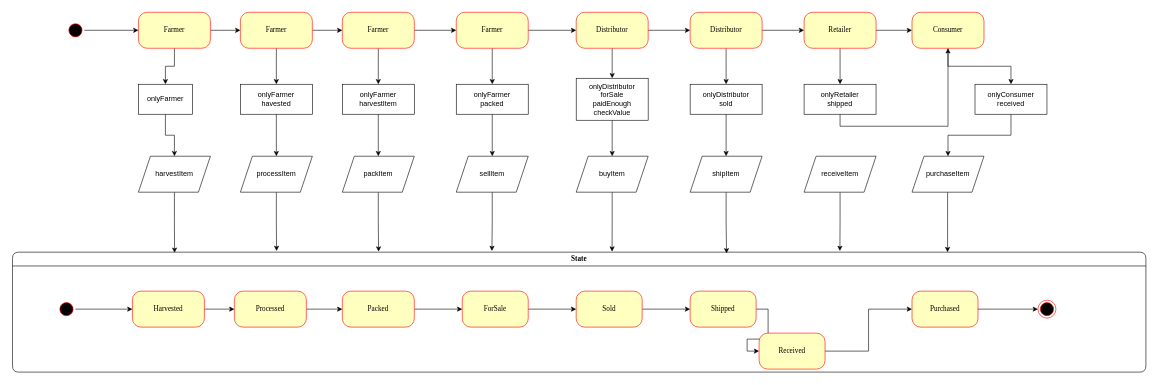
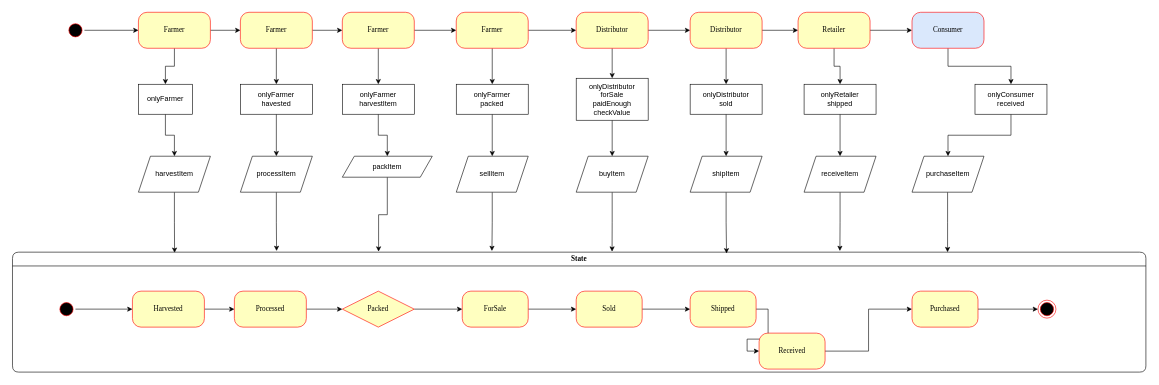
  <mxCell id="0" />
  <mxCell id="1" parent="0" />
  <mxCell id="2" style="edgeStyle=orthogonalEdgeStyle;rounded=0;orthogonalLoop=1;jettySize=auto;html=1;entryX=0;entryY=0.5;entryDx=0;entryDy=0;" edge="1" parent="1" source="3" target="6"><mxGeometry relative="1" as="geometry" /></mxCell>
  <mxCell id="3" value="" style="ellipse;html=1;shape=startState;fillColor=#000000;strokeColor=#ff0000;rounded=1;shadow=0;comic=0;labelBackgroundColor=none;fontFamily=Verdana;fontSize=12;fontColor=#000000;align=center;direction=south;" parent="1" vertex="1"><mxGeometry x="110" y="35" width="30" height="30" as="geometry" /></mxCell>
  <mxCell id="4" style="edgeStyle=orthogonalEdgeStyle;rounded=0;orthogonalLoop=1;jettySize=auto;html=1;entryX=0.5;entryY=0;entryDx=0;entryDy=0;" edge="1" parent="1" source="6" target="48"><mxGeometry relative="1" as="geometry" /></mxCell>
  <mxCell id="5" style="edgeStyle=orthogonalEdgeStyle;rounded=0;orthogonalLoop=1;jettySize=auto;html=1;exitX=1;exitY=0.5;exitDx=0;exitDy=0;entryX=0;entryY=0.5;entryDx=0;entryDy=0;" edge="1" parent="1" source="6" target="29"><mxGeometry relative="1" as="geometry" /></mxCell>
  <mxCell id="6" value="Farmer" style="rounded=1;whiteSpace=wrap;html=1;arcSize=24;fillColor=#ffffc0;strokeColor=#ff0000;shadow=0;comic=0;labelBackgroundColor=none;fontFamily=Verdana;fontSize=12;fontColor=#000000;align=center;" parent="1" vertex="1"><mxGeometry x="230" y="20" width="120" height="60" as="geometry" /></mxCell>
  <mxCell id="7" value="State" style="swimlane;whiteSpace=wrap;html=1;rounded=1;shadow=0;comic=0;labelBackgroundColor=none;strokeWidth=1;fontFamily=Verdana;fontSize=12;align=center;" parent="1" vertex="1"><mxGeometry x="20" y="420" width="1890" height="200" as="geometry" /></mxCell>
  <mxCell id="8" style="edgeStyle=orthogonalEdgeStyle;rounded=0;orthogonalLoop=1;jettySize=auto;html=1;exitX=1;exitY=0.5;exitDx=0;exitDy=0;" edge="1" parent="7" source="9" target="14"><mxGeometry relative="1" as="geometry" /></mxCell>
  <mxCell id="9" value="Harvested&lt;span style=&quot;white-space: pre&quot;&gt;&lt;/span&gt;" style="rounded=1;whiteSpace=wrap;html=1;arcSize=24;fillColor=#ffffc0;strokeColor=#ff0000;shadow=0;comic=0;labelBackgroundColor=none;fontFamily=Verdana;fontSize=12;fontColor=#000000;align=center;" parent="7" vertex="1"><mxGeometry x="200" y="65" width="120" height="60" as="geometry" /></mxCell>
  <mxCell id="10" value="" style="ellipse;html=1;shape=endState;fillColor=#000000;strokeColor=#ff0000;rounded=1;shadow=0;comic=0;labelBackgroundColor=none;fontFamily=Verdana;fontSize=12;fontColor=#000000;align=center;" parent="7" vertex="1"><mxGeometry x="1710" y="80" width="30" height="30" as="geometry" /></mxCell>
  <mxCell id="11" style="edgeStyle=orthogonalEdgeStyle;rounded=0;orthogonalLoop=1;jettySize=auto;html=1;entryX=0;entryY=0.5;entryDx=0;entryDy=0;" edge="1" parent="7" source="12" target="9"><mxGeometry relative="1" as="geometry" /></mxCell>
  <mxCell id="12" value="" style="ellipse;html=1;shape=startState;fillColor=#000000;strokeColor=#ff0000;rounded=1;shadow=0;comic=0;labelBackgroundColor=none;fontFamily=Verdana;fontSize=12;fontColor=#000000;align=center;direction=south;" parent="7" vertex="1"><mxGeometry x="75" y="80" width="30" height="30" as="geometry" /></mxCell>
  <mxCell id="13" style="edgeStyle=orthogonalEdgeStyle;rounded=0;orthogonalLoop=1;jettySize=auto;html=1;exitX=1;exitY=0.5;exitDx=0;exitDy=0;entryX=0;entryY=0.5;entryDx=0;entryDy=0;" edge="1" parent="7" source="14" target="16"><mxGeometry relative="1" as="geometry" /></mxCell>
  <mxCell id="14" value="Processed" style="rounded=1;whiteSpace=wrap;html=1;arcSize=24;fillColor=#ffffc0;strokeColor=#ff0000;shadow=0;comic=0;labelBackgroundColor=none;fontFamily=Verdana;fontSize=12;fontColor=#000000;align=center;" parent="7" vertex="1"><mxGeometry x="370" y="65" width="120" height="60" as="geometry" /></mxCell>
  <mxCell id="15" style="edgeStyle=orthogonalEdgeStyle;rounded=0;orthogonalLoop=1;jettySize=auto;html=1;exitX=1;exitY=0.5;exitDx=0;exitDy=0;" edge="1" parent="7" source="16" target="18"><mxGeometry relative="1" as="geometry" /></mxCell>
- <mxCell id="16" value="Packed" style="rounded=1;whiteSpace=wrap;html=1;arcSize=24;fillColor=#ffffc0;strokeColor=#ff0000;shadow=0;comic=0;labelBackgroundColor=none;fontFamily=Verdana;fontSize=12;fontColor=#000000;align=center;" parent="7" vertex="1"><mxGeometry x="550" y="65" width="120" height="60" as="geometry" /></mxCell>
+ <mxCell id="16" value="Packed" style="rhombus;whiteSpace=wrap;html=1;arcSize=24;fillColor=#ffffc0;strokeColor=#ff0000;shadow=0;comic=0;labelBackgroundColor=none;fontFamily=Verdana;fontSize=12;fontColor=#000000;align=center;" parent="7" vertex="1"><mxGeometry x="550" y="65" width="120" height="60" as="geometry" /></mxCell>
  <mxCell id="17" style="edgeStyle=orthogonalEdgeStyle;rounded=0;orthogonalLoop=1;jettySize=auto;html=1;exitX=1;exitY=0.5;exitDx=0;exitDy=0;" edge="1" parent="7" source="18" target="20"><mxGeometry relative="1" as="geometry" /></mxCell>
  <mxCell id="18" value="ForSale" style="rounded=1;whiteSpace=wrap;html=1;arcSize=24;fillColor=#ffffc0;strokeColor=#ff0000;shadow=0;comic=0;labelBackgroundColor=none;fontFamily=Verdana;fontSize=12;fontColor=#000000;align=center;" vertex="1" parent="7"><mxGeometry x="750" y="65" width="110" height="60" as="geometry" /></mxCell>
  <mxCell id="19" style="edgeStyle=orthogonalEdgeStyle;rounded=0;orthogonalLoop=1;jettySize=auto;html=1;exitX=1;exitY=0.5;exitDx=0;exitDy=0;" edge="1" parent="7" source="20" target="22"><mxGeometry relative="1" as="geometry" /></mxCell>
  <mxCell id="20" value="Sold" style="rounded=1;whiteSpace=wrap;html=1;arcSize=24;fillColor=#ffffc0;strokeColor=#ff0000;shadow=0;comic=0;labelBackgroundColor=none;fontFamily=Verdana;fontSize=12;fontColor=#000000;align=center;" vertex="1" parent="7"><mxGeometry x="940" y="65" width="110" height="60" as="geometry" /></mxCell>
  <mxCell id="21" style="edgeStyle=orthogonalEdgeStyle;rounded=0;orthogonalLoop=1;jettySize=auto;html=1;exitX=1;exitY=0.5;exitDx=0;exitDy=0;entryX=0;entryY=0.5;entryDx=0;entryDy=0;" edge="1" parent="7" source="22" target="24"><mxGeometry relative="1" as="geometry" /></mxCell>
  <mxCell id="22" value="Shipped" style="rounded=1;whiteSpace=wrap;html=1;arcSize=24;fillColor=#ffffc0;strokeColor=#ff0000;shadow=0;comic=0;labelBackgroundColor=none;fontFamily=Verdana;fontSize=12;fontColor=#000000;align=center;" vertex="1" parent="7"><mxGeometry x="1130" y="65" width="110" height="60" as="geometry" /></mxCell>
  <mxCell id="23" style="edgeStyle=orthogonalEdgeStyle;rounded=0;orthogonalLoop=1;jettySize=auto;html=1;exitX=1;exitY=0.5;exitDx=0;exitDy=0;entryX=0;entryY=0.5;entryDx=0;entryDy=0;" edge="1" parent="7" source="24" target="26"><mxGeometry relative="1" as="geometry" /></mxCell>
  <mxCell id="24" value="Received" style="rounded=1;whiteSpace=wrap;html=1;arcSize=24;fillColor=#ffffc0;strokeColor=#ff0000;shadow=0;comic=0;labelBackgroundColor=none;fontFamily=Verdana;fontSize=12;fontColor=#000000;align=center;" vertex="1" parent="7"><mxGeometry x="1245" y="135" width="110" height="60" as="geometry" /></mxCell>
  <mxCell id="25" style="edgeStyle=orthogonalEdgeStyle;rounded=0;orthogonalLoop=1;jettySize=auto;html=1;exitX=1;exitY=0.5;exitDx=0;exitDy=0;entryX=0;entryY=0.5;entryDx=0;entryDy=0;" edge="1" parent="7" source="26" target="10"><mxGeometry relative="1" as="geometry" /></mxCell>
  <mxCell id="26" value="Purchased" style="rounded=1;whiteSpace=wrap;html=1;arcSize=24;fillColor=#ffffc0;strokeColor=#ff0000;shadow=0;comic=0;labelBackgroundColor=none;fontFamily=Verdana;fontSize=12;fontColor=#000000;align=center;" vertex="1" parent="7"><mxGeometry x="1500" y="65" width="110" height="60" as="geometry" /></mxCell>
  <mxCell id="27" style="edgeStyle=orthogonalEdgeStyle;rounded=0;orthogonalLoop=1;jettySize=auto;html=1;entryX=0.5;entryY=0;entryDx=0;entryDy=0;" edge="1" parent="1" source="29" target="52"><mxGeometry relative="1" as="geometry" /></mxCell>
  <mxCell id="28" style="edgeStyle=orthogonalEdgeStyle;rounded=0;orthogonalLoop=1;jettySize=auto;html=1;exitX=1;exitY=0.5;exitDx=0;exitDy=0;entryX=0;entryY=0.5;entryDx=0;entryDy=0;" edge="1" parent="1" source="29" target="32"><mxGeometry relative="1" as="geometry" /></mxCell>
  <mxCell id="29" value="Farmer" style="rounded=1;whiteSpace=wrap;html=1;arcSize=24;fillColor=#ffffc0;strokeColor=#ff0000;shadow=0;comic=0;labelBackgroundColor=none;fontFamily=Verdana;fontSize=12;fontColor=#000000;align=center;" vertex="1" parent="1"><mxGeometry x="400" y="20" width="120" height="60" as="geometry" /></mxCell>
  <mxCell id="30" style="edgeStyle=orthogonalEdgeStyle;rounded=0;orthogonalLoop=1;jettySize=auto;html=1;entryX=0.5;entryY=0;entryDx=0;entryDy=0;" edge="1" parent="1" source="32" target="56"><mxGeometry relative="1" as="geometry" /></mxCell>
  <mxCell id="31" style="edgeStyle=orthogonalEdgeStyle;rounded=0;orthogonalLoop=1;jettySize=auto;html=1;" edge="1" parent="1" source="32" target="35"><mxGeometry relative="1" as="geometry" /></mxCell>
  <mxCell id="32" value="Farmer" style="rounded=1;whiteSpace=wrap;html=1;arcSize=24;fillColor=#ffffc0;strokeColor=#ff0000;shadow=0;comic=0;labelBackgroundColor=none;fontFamily=Verdana;fontSize=12;fontColor=#000000;align=center;" vertex="1" parent="1"><mxGeometry x="570" y="20" width="120" height="60" as="geometry" /></mxCell>
  <mxCell id="33" style="edgeStyle=orthogonalEdgeStyle;rounded=0;orthogonalLoop=1;jettySize=auto;html=1;entryX=0.5;entryY=0;entryDx=0;entryDy=0;" edge="1" parent="1" source="35" target="60"><mxGeometry relative="1" as="geometry" /></mxCell>
  <mxCell id="34" style="edgeStyle=orthogonalEdgeStyle;rounded=0;orthogonalLoop=1;jettySize=auto;html=1;entryX=0;entryY=0.5;entryDx=0;entryDy=0;" edge="1" parent="1" source="35" target="38"><mxGeometry relative="1" as="geometry" /></mxCell>
  <mxCell id="35" value="Farmer" style="rounded=1;whiteSpace=wrap;html=1;arcSize=24;fillColor=#ffffc0;strokeColor=#ff0000;shadow=0;comic=0;labelBackgroundColor=none;fontFamily=Verdana;fontSize=12;fontColor=#000000;align=center;" vertex="1" parent="1"><mxGeometry x="760" y="20" width="120" height="60" as="geometry" /></mxCell>
  <mxCell id="36" style="edgeStyle=orthogonalEdgeStyle;rounded=0;orthogonalLoop=1;jettySize=auto;html=1;exitX=0.5;exitY=1;exitDx=0;exitDy=0;entryX=0.5;entryY=0;entryDx=0;entryDy=0;" edge="1" parent="1" source="38" target="64"><mxGeometry relative="1" as="geometry" /></mxCell>
  <mxCell id="37" style="edgeStyle=orthogonalEdgeStyle;rounded=0;orthogonalLoop=1;jettySize=auto;html=1;" edge="1" parent="1" source="38" target="41"><mxGeometry relative="1" as="geometry" /></mxCell>
  <mxCell id="38" value="Distributor" style="rounded=1;whiteSpace=wrap;html=1;arcSize=24;fillColor=#ffffc0;strokeColor=#ff0000;shadow=0;comic=0;labelBackgroundColor=none;fontFamily=Verdana;fontSize=12;fontColor=#000000;align=center;" vertex="1" parent="1"><mxGeometry x="960" y="20" width="120" height="60" as="geometry" /></mxCell>
  <mxCell id="39" style="edgeStyle=orthogonalEdgeStyle;rounded=0;orthogonalLoop=1;jettySize=auto;html=1;exitX=0.5;exitY=1;exitDx=0;exitDy=0;entryX=0.5;entryY=0;entryDx=0;entryDy=0;" edge="1" parent="1" source="41" target="68"><mxGeometry relative="1" as="geometry" /></mxCell>
  <mxCell id="40" style="edgeStyle=orthogonalEdgeStyle;rounded=0;orthogonalLoop=1;jettySize=auto;html=1;exitX=1;exitY=0.5;exitDx=0;exitDy=0;" edge="1" parent="1" source="41" target="44"><mxGeometry relative="1" as="geometry" /></mxCell>
  <mxCell id="41" value="Distributor" style="rounded=1;whiteSpace=wrap;html=1;arcSize=24;fillColor=#ffffc0;strokeColor=#ff0000;shadow=0;comic=0;labelBackgroundColor=none;fontFamily=Verdana;fontSize=12;fontColor=#000000;align=center;" vertex="1" parent="1"><mxGeometry x="1150" y="20" width="120" height="60" as="geometry" /></mxCell>
  <mxCell id="42" style="edgeStyle=orthogonalEdgeStyle;rounded=0;orthogonalLoop=1;jettySize=auto;html=1;exitX=0.5;exitY=1;exitDx=0;exitDy=0;entryX=0.5;entryY=0;entryDx=0;entryDy=0;" edge="1" parent="1" source="44" target="76"><mxGeometry relative="1" as="geometry" /></mxCell>
  <mxCell id="43" style="edgeStyle=orthogonalEdgeStyle;rounded=0;orthogonalLoop=1;jettySize=auto;html=1;" edge="1" parent="1" source="44" target="46"><mxGeometry relative="1" as="geometry" /></mxCell>
- <mxCell id="44" value="Retailer" style="rounded=1;whiteSpace=wrap;html=1;arcSize=24;fillColor=#ffffc0;strokeColor=#ff0000;shadow=0;comic=0;labelBackgroundColor=none;fontFamily=Verdana;fontSize=12;fontColor=#000000;align=center;" vertex="1" parent="1"><mxGeometry x="1340" y="20" width="120" height="60" as="geometry" /></mxCell>
+ <mxCell id="44" value="Retailer" style="rounded=1;whiteSpace=wrap;html=1;arcSize=24;fillColor=#ffffc0;strokeColor=#ff0000;shadow=0;comic=0;labelBackgroundColor=none;fontFamily=Verdana;fontSize=12;fontColor=#000000;align=center;" vertex="1" parent="1"><mxGeometry x="1330" y="20" width="120" height="60" as="geometry" /></mxCell>
  <mxCell id="45" style="edgeStyle=orthogonalEdgeStyle;rounded=0;orthogonalLoop=1;jettySize=auto;html=1;exitX=0.5;exitY=1;exitDx=0;exitDy=0;entryX=0.5;entryY=0;entryDx=0;entryDy=0;" edge="1" parent="1" source="46" target="78"><mxGeometry relative="1" as="geometry" /></mxCell>
- <mxCell id="46" value="Consumer" style="rounded=1;whiteSpace=wrap;html=1;arcSize=24;fillColor=#ffffc0;strokeColor=#ff0000;shadow=0;comic=0;labelBackgroundColor=none;fontFamily=Verdana;fontSize=12;fontColor=#000000;align=center;" vertex="1" parent="1"><mxGeometry x="1520" y="20" width="120" height="60" as="geometry" /></mxCell>
+ <mxCell id="46" value="Consumer" style="rounded=1;whiteSpace=wrap;html=1;arcSize=24;fillColor=#dae8fc;strokeColor=#ff0000;shadow=0;comic=0;labelBackgroundColor=none;fontFamily=Verdana;fontSize=12;fontColor=#000000;align=center;" vertex="1" parent="1"><mxGeometry x="1520" y="20" width="120" height="60" as="geometry" /></mxCell>
  <mxCell id="47" style="edgeStyle=orthogonalEdgeStyle;rounded=0;orthogonalLoop=1;jettySize=auto;html=1;" edge="1" parent="1" source="48" target="50"><mxGeometry relative="1" as="geometry" /></mxCell>
  <mxCell id="48" value="onlyFarmer" style="rounded=0;whiteSpace=wrap;html=1;" vertex="1" parent="1"><mxGeometry x="230" y="140" width="90" height="50" as="geometry" /></mxCell>
  <mxCell id="49" style="edgeStyle=orthogonalEdgeStyle;rounded=0;orthogonalLoop=1;jettySize=auto;html=1;exitX=0.5;exitY=1;exitDx=0;exitDy=0;entryX=0.143;entryY=0.005;entryDx=0;entryDy=0;entryPerimeter=0;" edge="1" parent="1" source="50" target="7"><mxGeometry relative="1" as="geometry" /></mxCell>
  <mxCell id="50" value="harvestItem" style="shape=parallelogram;perimeter=parallelogramPerimeter;whiteSpace=wrap;html=1;fixedSize=1;" vertex="1" parent="1"><mxGeometry x="230" y="260" width="120" height="60" as="geometry" /></mxCell>
  <mxCell id="51" style="edgeStyle=orthogonalEdgeStyle;rounded=0;orthogonalLoop=1;jettySize=auto;html=1;" edge="1" parent="1" source="52" target="54"><mxGeometry relative="1" as="geometry" /></mxCell>
  <mxCell id="52" value="&lt;div&gt;onlyFarmer&lt;/div&gt;&lt;div&gt;havested&lt;br&gt;&lt;/div&gt;" style="rounded=0;whiteSpace=wrap;html=1;" vertex="1" parent="1"><mxGeometry x="400" y="140" width="120" height="50" as="geometry" /></mxCell>
  <mxCell id="53" style="edgeStyle=orthogonalEdgeStyle;rounded=0;orthogonalLoop=1;jettySize=auto;html=1;entryX=0.233;entryY=-0.01;entryDx=0;entryDy=0;entryPerimeter=0;" edge="1" parent="1" source="54" target="7"><mxGeometry relative="1" as="geometry" /></mxCell>
  <mxCell id="54" value="processItem" style="shape=parallelogram;perimeter=parallelogramPerimeter;whiteSpace=wrap;html=1;fixedSize=1;" vertex="1" parent="1"><mxGeometry x="400" y="260" width="120" height="60" as="geometry" /></mxCell>
  <mxCell id="55" style="edgeStyle=orthogonalEdgeStyle;rounded=0;orthogonalLoop=1;jettySize=auto;html=1;entryX=0.5;entryY=0;entryDx=0;entryDy=0;" edge="1" parent="1" source="56" target="58"><mxGeometry relative="1" as="geometry" /></mxCell>
  <mxCell id="56" value="&lt;div&gt;onlyFarmer&lt;/div&gt;&lt;div&gt;harvestItem&lt;br&gt;&lt;/div&gt;" style="rounded=0;whiteSpace=wrap;html=1;" vertex="1" parent="1"><mxGeometry x="570" y="140" width="120" height="50" as="geometry" /></mxCell>
  <mxCell id="57" style="edgeStyle=orthogonalEdgeStyle;rounded=0;orthogonalLoop=1;jettySize=auto;html=1;exitX=0.5;exitY=1;exitDx=0;exitDy=0;entryX=0.323;entryY=-0.005;entryDx=0;entryDy=0;entryPerimeter=0;" edge="1" parent="1" source="58" target="7"><mxGeometry relative="1" as="geometry" /></mxCell>
- <mxCell id="58" value="packItem" style="shape=parallelogram;perimeter=parallelogramPerimeter;whiteSpace=wrap;html=1;fixedSize=1;" vertex="1" parent="1"><mxGeometry x="570" y="260" width="120" height="60" as="geometry" /></mxCell>
+ <mxCell id="58" value="packItem" style="shape=parallelogram;perimeter=parallelogramPerimeter;whiteSpace=wrap;html=1;fixedSize=1;" vertex="1" parent="1"><mxGeometry x="570" y="260" width="150" height="35" as="geometry" /></mxCell>
  <mxCell id="59" style="edgeStyle=orthogonalEdgeStyle;rounded=0;orthogonalLoop=1;jettySize=auto;html=1;exitX=0.5;exitY=1;exitDx=0;exitDy=0;entryX=0.5;entryY=0;entryDx=0;entryDy=0;" edge="1" parent="1" source="60" target="62"><mxGeometry relative="1" as="geometry" /></mxCell>
  <mxCell id="60" value="&lt;div&gt;onlyFarmer&lt;/div&gt;&lt;div&gt;packed&lt;br&gt;&lt;/div&gt;" style="rounded=0;whiteSpace=wrap;html=1;" vertex="1" parent="1"><mxGeometry x="760" y="140" width="120" height="50" as="geometry" /></mxCell>
  <mxCell id="61" style="edgeStyle=orthogonalEdgeStyle;rounded=0;orthogonalLoop=1;jettySize=auto;html=1;exitX=0.5;exitY=1;exitDx=0;exitDy=0;entryX=0.423;entryY=-0.01;entryDx=0;entryDy=0;entryPerimeter=0;" edge="1" parent="1" source="62" target="7"><mxGeometry relative="1" as="geometry" /></mxCell>
  <mxCell id="62" value="sellItem" style="shape=parallelogram;perimeter=parallelogramPerimeter;whiteSpace=wrap;html=1;fixedSize=1;" vertex="1" parent="1"><mxGeometry x="760" y="260" width="120" height="60" as="geometry" /></mxCell>
  <mxCell id="63" style="edgeStyle=orthogonalEdgeStyle;rounded=0;orthogonalLoop=1;jettySize=auto;html=1;exitX=0.5;exitY=1;exitDx=0;exitDy=0;entryX=0.5;entryY=0;entryDx=0;entryDy=0;" edge="1" parent="1" source="64" target="66"><mxGeometry relative="1" as="geometry" /></mxCell>
  <mxCell id="64" value="&lt;div&gt;onlyDistributor&lt;/div&gt;&lt;div&gt;forSale&lt;/div&gt;&lt;div&gt;paidEnough&lt;/div&gt;&lt;div&gt;checkValue&lt;span style=&quot;white-space: pre&quot;&gt;&lt;/span&gt;&lt;br&gt;&lt;/div&gt;" style="rounded=0;whiteSpace=wrap;html=1;" vertex="1" parent="1"><mxGeometry x="960" y="130" width="120" height="70" as="geometry" /></mxCell>
  <mxCell id="65" style="edgeStyle=orthogonalEdgeStyle;rounded=0;orthogonalLoop=1;jettySize=auto;html=1;exitX=0.5;exitY=1;exitDx=0;exitDy=0;entryX=0.529;entryY=-0.005;entryDx=0;entryDy=0;entryPerimeter=0;" edge="1" parent="1" source="66" target="7"><mxGeometry relative="1" as="geometry" /></mxCell>
  <mxCell id="66" value="buyItem" style="shape=parallelogram;perimeter=parallelogramPerimeter;whiteSpace=wrap;html=1;fixedSize=1;" vertex="1" parent="1"><mxGeometry x="960" y="260" width="120" height="60" as="geometry" /></mxCell>
  <mxCell id="67" style="edgeStyle=orthogonalEdgeStyle;rounded=0;orthogonalLoop=1;jettySize=auto;html=1;exitX=0.5;exitY=1;exitDx=0;exitDy=0;entryX=0.5;entryY=0;entryDx=0;entryDy=0;" edge="1" parent="1" source="68" target="70"><mxGeometry relative="1" as="geometry" /></mxCell>
  <mxCell id="68" value="&lt;div&gt;onlyDistributor&lt;/div&gt;&lt;div&gt;sold&lt;br&gt;&lt;/div&gt;" style="rounded=0;whiteSpace=wrap;html=1;" vertex="1" parent="1"><mxGeometry x="1150" y="140" width="120" height="50" as="geometry" /></mxCell>
  <mxCell id="69" style="edgeStyle=orthogonalEdgeStyle;rounded=0;orthogonalLoop=1;jettySize=auto;html=1;entryX=0.63;entryY=0.01;entryDx=0;entryDy=0;entryPerimeter=0;" edge="1" parent="1" source="70" target="7"><mxGeometry relative="1" as="geometry" /></mxCell>
  <mxCell id="70" value="shipItem" style="shape=parallelogram;perimeter=parallelogramPerimeter;whiteSpace=wrap;html=1;fixedSize=1;" vertex="1" parent="1"><mxGeometry x="1150" y="260" width="120" height="60" as="geometry" /></mxCell>
  <mxCell id="71" style="edgeStyle=orthogonalEdgeStyle;rounded=0;orthogonalLoop=1;jettySize=auto;html=1;exitX=0.5;exitY=1;exitDx=0;exitDy=0;entryX=0.73;entryY=-0.01;entryDx=0;entryDy=0;entryPerimeter=0;" edge="1" parent="1" source="72" target="7"><mxGeometry relative="1" as="geometry" /></mxCell>
  <mxCell id="72" value="receiveItem" style="shape=parallelogram;perimeter=parallelogramPerimeter;whiteSpace=wrap;html=1;fixedSize=1;" vertex="1" parent="1"><mxGeometry x="1340" y="260" width="120" height="60" as="geometry" /></mxCell>
  <mxCell id="73" style="edgeStyle=orthogonalEdgeStyle;rounded=0;orthogonalLoop=1;jettySize=auto;html=1;entryX=0.825;entryY=0;entryDx=0;entryDy=0;entryPerimeter=0;" edge="1" parent="1" source="74" target="7"><mxGeometry relative="1" as="geometry"><Array as="points"><mxPoint x="1580" y="370" /></Array></mxGeometry></mxCell>
  <mxCell id="74" value="purchaseItem" style="shape=parallelogram;perimeter=parallelogramPerimeter;whiteSpace=wrap;html=1;fixedSize=1;" vertex="1" parent="1"><mxGeometry x="1520" y="260" width="120" height="60" as="geometry" /></mxCell>
- <mxCell id="75" style="edgeStyle=orthogonalEdgeStyle;rounded=0;orthogonalLoop=1;jettySize=auto;html=1;exitX=0.5;exitY=1;exitDx=0;exitDy=0;" edge="1" parent="1" source="76" target="46"><mxGeometry relative="1" as="geometry" /></mxCell>
+ <mxCell id="75" style="edgeStyle=orthogonalEdgeStyle;rounded=0;orthogonalLoop=1;jettySize=auto;html=1;exitX=0.5;exitY=1;exitDx=0;exitDy=0;entryX=0.5;entryY=0;entryDx=0;entryDy=0;" edge="1" parent="1" source="76" target="72"><mxGeometry relative="1" as="geometry" /></mxCell>
  <mxCell id="76" value="&lt;div&gt;onlyRetailer&lt;/div&gt;&lt;div&gt;shipped&lt;br&gt;&lt;/div&gt;" style="rounded=0;whiteSpace=wrap;html=1;" vertex="1" parent="1"><mxGeometry x="1340" y="140" width="120" height="50" as="geometry" /></mxCell>
  <mxCell id="77" value="" style="edgeStyle=orthogonalEdgeStyle;rounded=0;orthogonalLoop=1;jettySize=auto;html=1;" edge="1" parent="1" source="78" target="74"><mxGeometry relative="1" as="geometry" /></mxCell>
  <mxCell id="78" value="&lt;div&gt;onlyConsumer&lt;/div&gt;&lt;div&gt;received&lt;br&gt;&lt;/div&gt;" style="rounded=0;whiteSpace=wrap;html=1;" vertex="1" parent="1"><mxGeometry x="1625" y="140" width="120" height="50" as="geometry" /></mxCell>
